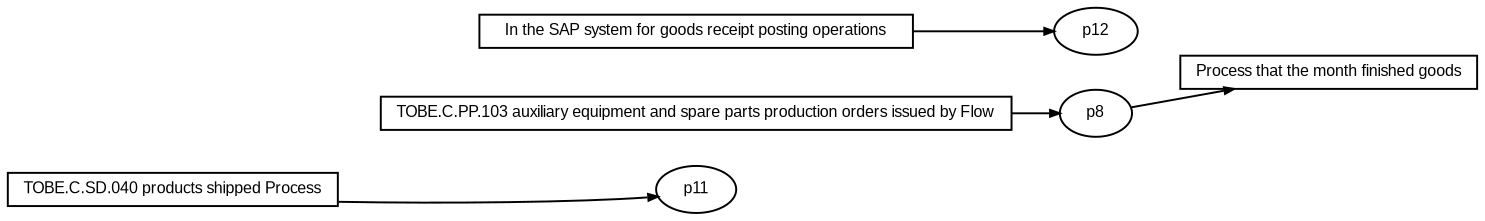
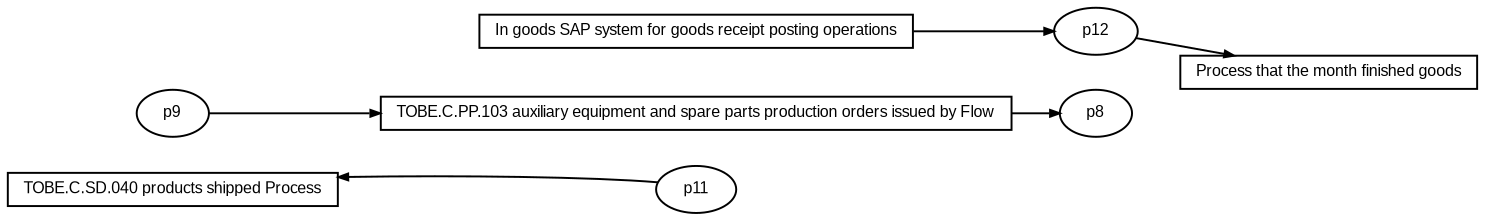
  digraph {
    fontname=Arial
    fontsize=8
    rankdir=LR
    ranksep=.3
    remincross=true
    node [fontname=Arial fontsize=8 shape=box]
    edge [arrowsize=0.5]
    n1 [height=.2 label="TOBE.C.SD.040 products shipped Process" width=.2]
    n2 [height=.2 label=p11 shape=oval width=.2]
-   n3 [height=.2 label="In the SAP system for goods receipt posting operations" width=.2]
+   n3 [height=.2 label="In goods SAP system for goods receipt posting operations" width=.2]
    n4 [height=.2 label=p12 shape=oval width=.2]
    n5 [height=.2 label="TOBE.C.PP.103 auxiliary equipment and spare parts production orders issued by Flow" width=.2]
    n6 [height=.2 label=p8 shape=oval width=.2]
    n7 [height=.2 label="Process that the month finished goods" width=.2]
-   n1 -> n2
+   n8 [height=.2 label=p9 shape=oval width=.2]
+   n2 -> n1
    n3 -> n4
    n5 -> n6
-   n6 -> n7
+   n4 -> n7
+   n8 -> n5
  }
